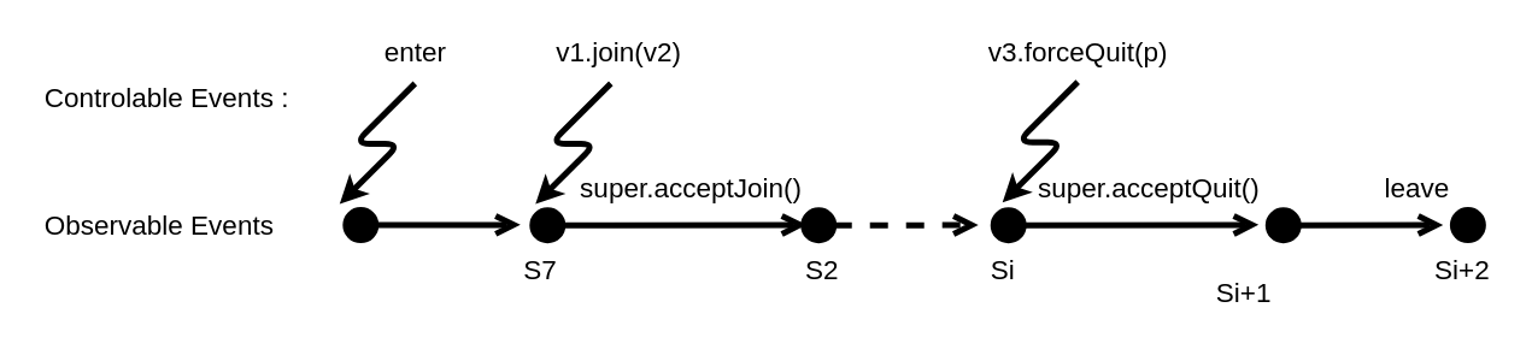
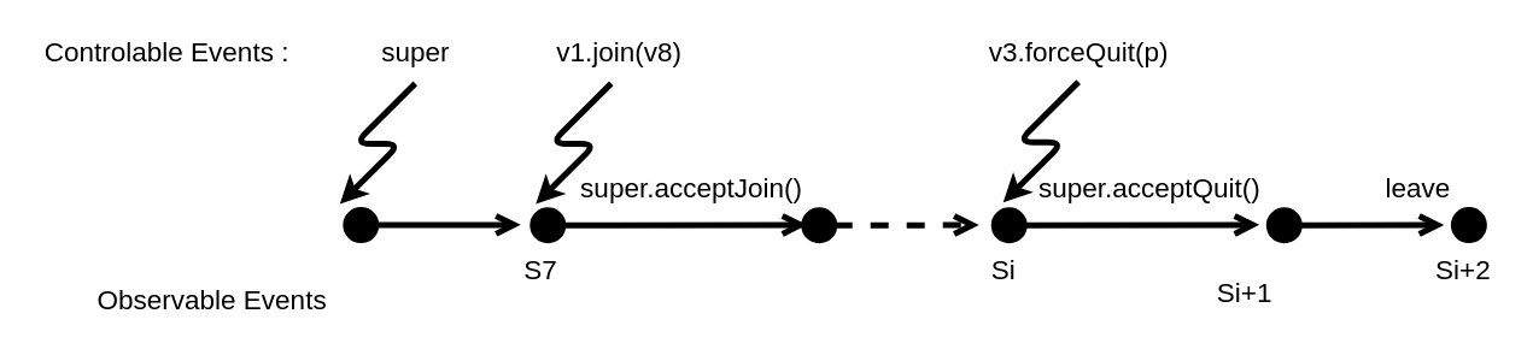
  <mxCell id="0" />
  <mxCell id="1" parent="0" />
- <mxCell id="2" value="Controlable Events :" style="text;html=1;align=center;verticalAlign=middle;resizable=0;points=[];autosize=1;fontSize=18;" vertex="1" parent="1"><mxGeometry x="20" y="50" width="180" height="30" as="geometry" /></mxCell>
- <mxCell id="3" value="Observable Events" style="text;html=1;align=center;verticalAlign=middle;resizable=0;points=[];autosize=1;fontSize=18;" vertex="1" parent="1"><mxGeometry x="20" y="135" width="170" height="30" as="geometry" /></mxCell>
+ <mxCell id="2" value="Controlable Events :" style="text;html=1;align=center;verticalAlign=middle;resizable=0;points=[];autosize=1;fontSize=18;" vertex="1" parent="1"><mxGeometry x="20" y="20" width="180" height="30" as="geometry" /></mxCell>
+ <mxCell id="3" value="Observable Events" style="text;html=1;align=center;verticalAlign=middle;resizable=0;points=[];autosize=1;fontSize=18;" vertex="1" parent="1"><mxGeometry x="55" y="185" width="170" height="30" as="geometry" /></mxCell>
  <mxCell id="4" value="" style="endArrow=open;startArrow=circle;endFill=0;startFill=1;endSize=8;html=1;strokeWidth=4;fontSize=18;" edge="1" parent="1"><mxGeometry width="160" relative="1" as="geometry"><mxPoint x="225" y="149.17" as="sourcePoint" /><mxPoint x="345" y="149" as="targetPoint" /></mxGeometry></mxCell>
  <mxCell id="5" value="" style="endArrow=open;startArrow=circle;endFill=0;startFill=1;endSize=8;html=1;strokeWidth=4;fontSize=18;dashed=1;" edge="1" parent="1"><mxGeometry width="160" relative="1" as="geometry"><mxPoint x="529" y="149.34" as="sourcePoint" /><mxPoint x="649" y="149.17" as="targetPoint" /></mxGeometry></mxCell>
  <mxCell id="6" value="" style="endArrow=open;startArrow=circle;endFill=0;startFill=1;endSize=8;html=1;strokeWidth=4;fontSize=18;" edge="1" parent="1"><mxGeometry width="160" relative="1" as="geometry"><mxPoint x="655" y="149.34" as="sourcePoint" /><mxPoint x="835" y="149" as="targetPoint" /></mxGeometry></mxCell>
  <mxCell id="7" value="" style="endArrow=open;startArrow=circle;endFill=0;startFill=1;endSize=8;html=1;strokeWidth=4;fontSize=18;" edge="1" parent="1"><mxGeometry width="160" relative="1" as="geometry"><mxPoint x="837.5" y="149.34" as="sourcePoint" /><mxPoint x="957.5" y="149.17" as="targetPoint" /></mxGeometry></mxCell>
  <mxCell id="8" value="" style="endArrow=none;startArrow=circle;endFill=0;startFill=1;endSize=8;html=1;strokeWidth=4;fontSize=18;" edge="1" parent="1"><mxGeometry width="160" relative="1" as="geometry"><mxPoint x="960" y="149.42" as="sourcePoint" /><mxPoint x="980" y="149.08" as="targetPoint" /></mxGeometry></mxCell>
  <mxCell id="9" value="" style="endArrow=classic;html=1;strokeWidth=4;fontSize=18;" edge="1" parent="1"><mxGeometry width="50" height="50" relative="1" as="geometry"><mxPoint x="715" y="54" as="sourcePoint" /><mxPoint x="665" y="134" as="targetPoint" /><Array as="points"><mxPoint x="715" y="54" /><mxPoint x="675" y="94" /><mxPoint x="705" y="94" /></Array></mxGeometry></mxCell>
  <mxCell id="10" value="v3.forceQuit(p)" style="text;html=1;align=center;verticalAlign=middle;resizable=0;points=[];autosize=1;fontSize=18;" vertex="1" parent="1"><mxGeometry x="650" y="20" width="130" height="30" as="geometry" /></mxCell>
  <mxCell id="11" value="" style="endArrow=open;startArrow=circle;endFill=0;startFill=1;endSize=8;html=1;strokeWidth=4;fontSize=18;" edge="1" parent="1"><mxGeometry width="160" relative="1" as="geometry"><mxPoint x="349" y="149.34" as="sourcePoint" /><mxPoint x="535" y="149" as="targetPoint" /></mxGeometry></mxCell>
  <mxCell id="12" value="super.acceptJoin()" style="text;html=1;align=center;verticalAlign=middle;resizable=0;points=[];autosize=1;fontSize=18;" vertex="1" parent="1"><mxGeometry x="377.5" y="110" width="160" height="30" as="geometry" /></mxCell>
  <mxCell id="13" value="super.acceptQuit()" style="text;html=1;align=center;verticalAlign=middle;resizable=0;points=[];autosize=1;fontSize=18;" vertex="1" parent="1"><mxGeometry x="682" y="110" width="160" height="30" as="geometry" /></mxCell>
- <mxCell id="14" value="enter" style="text;html=1;align=center;verticalAlign=middle;resizable=0;points=[];autosize=1;fontSize=18;" vertex="1" parent="1"><mxGeometry x="245" y="20" width="60" height="30" as="geometry" /></mxCell>
+ <mxCell id="14" value="super" style="text;html=1;align=center;verticalAlign=middle;resizable=0;points=[];autosize=1;fontSize=18;" vertex="1" parent="1"><mxGeometry x="245" y="20" width="60" height="30" as="geometry" /></mxCell>
  <mxCell id="15" value="" style="endArrow=classic;html=1;strokeWidth=4;fontSize=18;" edge="1" parent="1"><mxGeometry width="50" height="50" relative="1" as="geometry"><mxPoint x="275" y="55" as="sourcePoint" /><mxPoint x="225" y="135" as="targetPoint" /><Array as="points"><mxPoint x="275" y="55" /><mxPoint x="235" y="95" /><mxPoint x="265" y="95" /></Array></mxGeometry></mxCell>
  <mxCell id="16" value="leave" style="text;html=1;align=center;verticalAlign=middle;resizable=0;points=[];autosize=1;fontSize=18;" vertex="1" parent="1"><mxGeometry x="910" y="110" width="60" height="30" as="geometry" /></mxCell>
  <mxCell id="17" value="" style="endArrow=classic;html=1;strokeWidth=4;fontSize=18;" edge="1" parent="1"><mxGeometry width="50" height="50" relative="1" as="geometry"><mxPoint x="405" y="55" as="sourcePoint" /><mxPoint x="355" y="135" as="targetPoint" /><Array as="points"><mxPoint x="405" y="55" /><mxPoint x="365" y="95" /><mxPoint x="395" y="95" /></Array></mxGeometry></mxCell>
- <mxCell id="18" value="v1.join(v2)" style="text;html=1;align=center;verticalAlign=middle;resizable=0;points=[];autosize=1;fontSize=18;" vertex="1" parent="1"><mxGeometry x="360" y="20" width="100" height="30" as="geometry" /></mxCell>
+ <mxCell id="18" value="v1.join(v8)" style="text;html=1;align=center;verticalAlign=middle;resizable=0;points=[];autosize=1;fontSize=18;" vertex="1" parent="1"><mxGeometry x="360" y="20" width="100" height="30" as="geometry" /></mxCell>
  <mxCell id="19" value="Si" style="text;html=1;align=center;verticalAlign=middle;resizable=0;points=[];autosize=1;fontSize=18;" vertex="1" parent="1"><mxGeometry x="650" y="165" width="30" height="30" as="geometry" /></mxCell>
  <mxCell id="20" value="Si+1" style="text;html=1;align=center;verticalAlign=middle;resizable=0;points=[];autosize=1;fontSize=18;" vertex="1" parent="1"><mxGeometry x="800" y="180" width="50" height="30" as="geometry" /></mxCell>
  <mxCell id="21" value="S7" style="text;html=1;align=center;verticalAlign=middle;resizable=0;points=[];autosize=1;fontSize=18;" vertex="1" parent="1"><mxGeometry x="337.5" y="165" width="40" height="30" as="geometry" /></mxCell>
- <mxCell id="22" value="S2" style="text;html=1;align=center;verticalAlign=middle;resizable=0;points=[];autosize=1;fontSize=18;" vertex="1" parent="1"><mxGeometry x="525" y="165" width="40" height="30" as="geometry" /></mxCell>
  <mxCell id="23" value="Si+2" style="text;html=1;align=center;verticalAlign=middle;resizable=0;points=[];autosize=1;fontSize=18;" vertex="1" parent="1"><mxGeometry x="945" y="165" width="50" height="30" as="geometry" /></mxCell>
